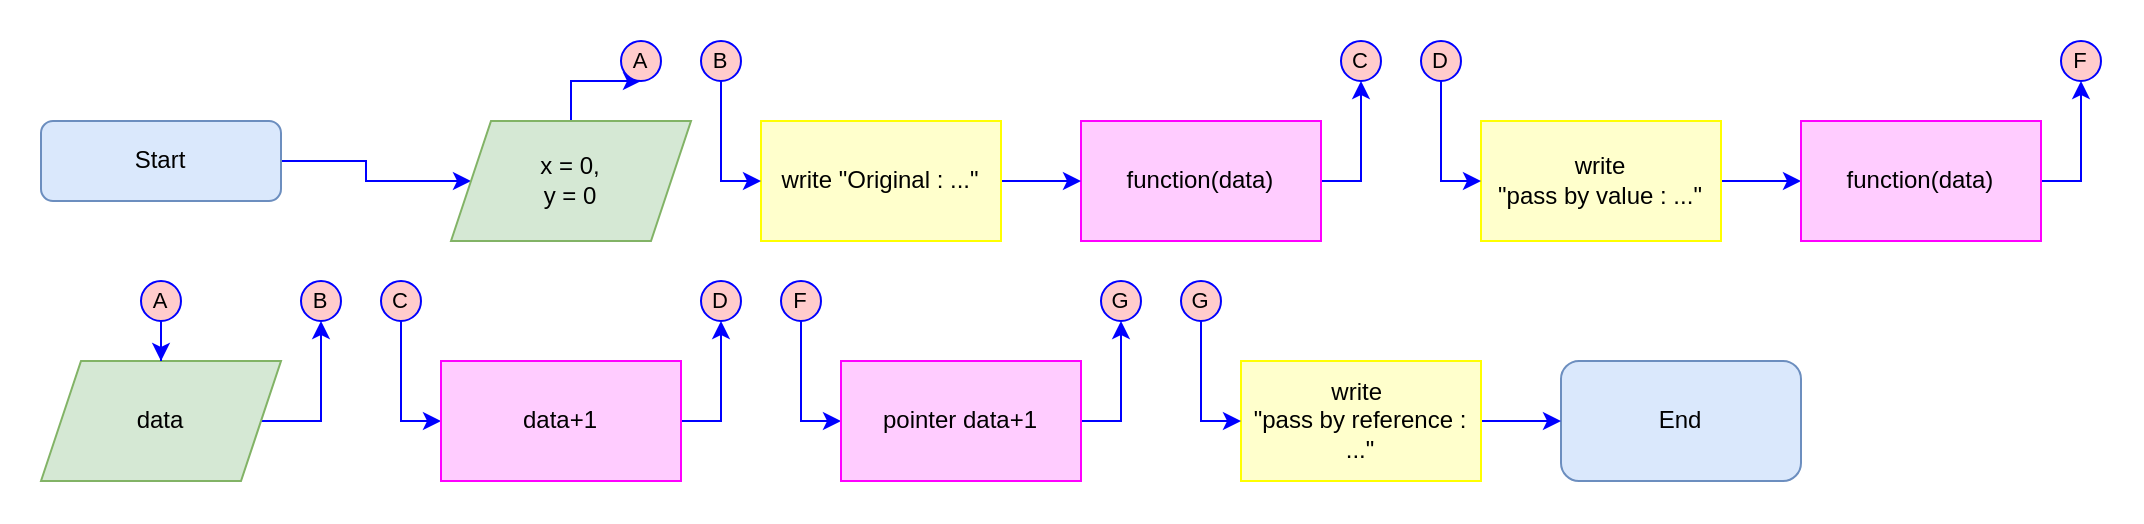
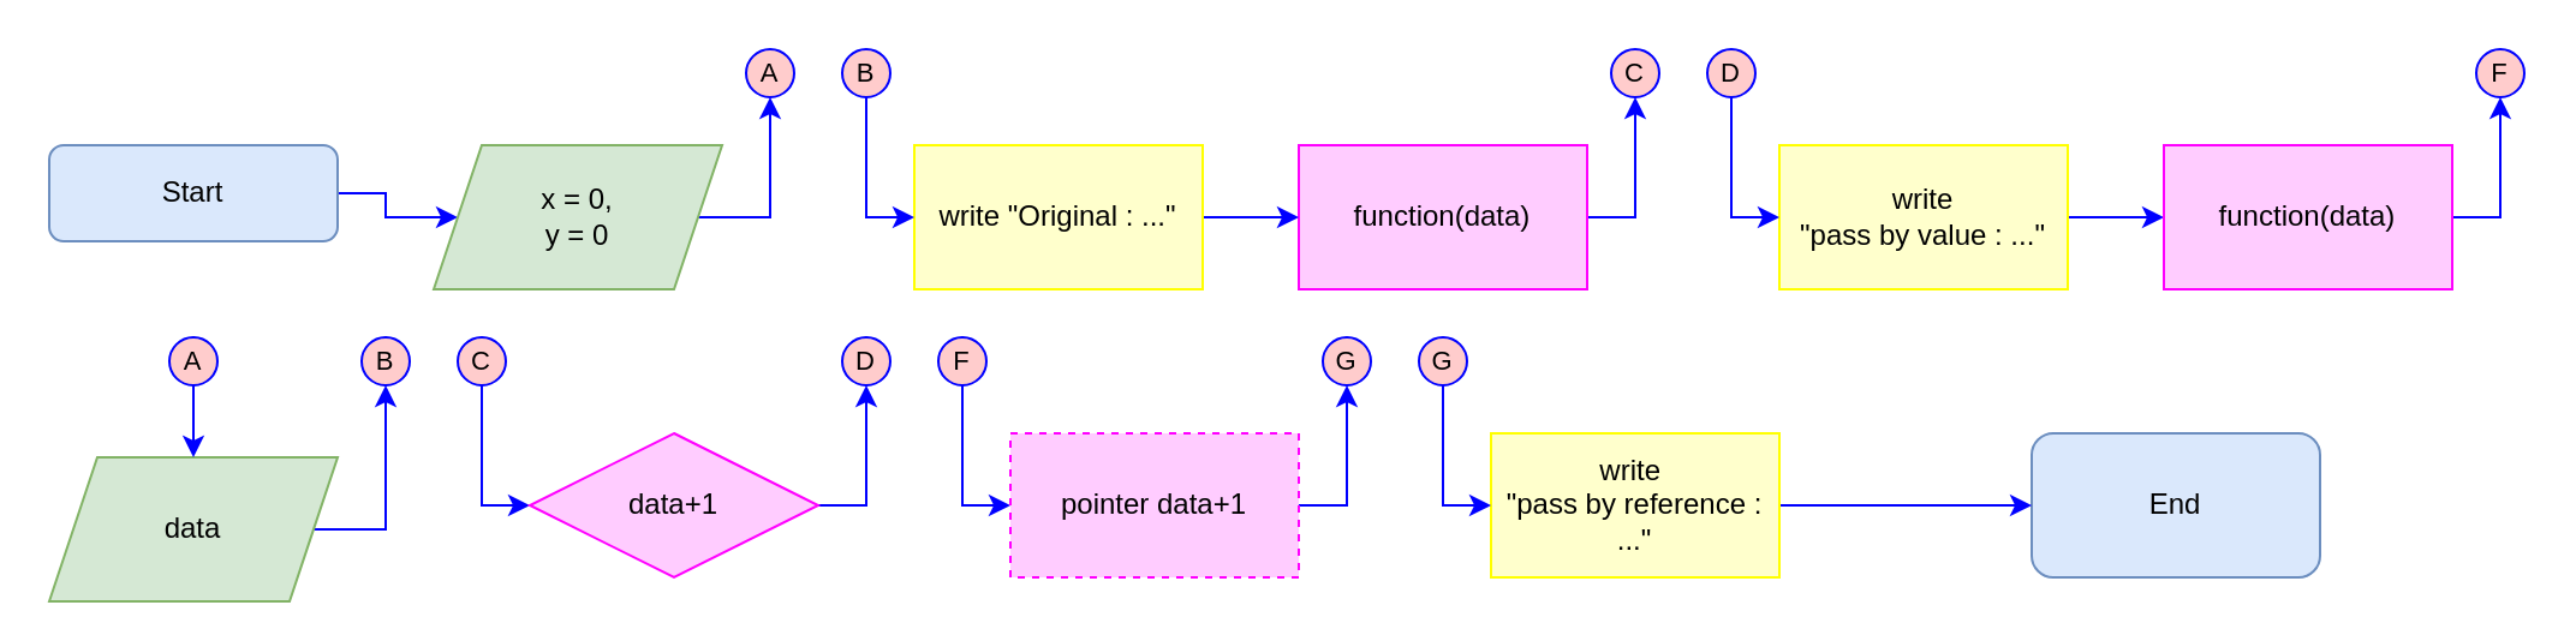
  <mxCell id="0" />
  <mxCell id="1" parent="0" />
  <mxCell id="2" style="edgeStyle=orthogonalEdgeStyle;shape=connector;rounded=0;orthogonalLoop=1;jettySize=auto;html=1;labelBackgroundColor=default;strokeColor=#0000FF;fontFamily=Helvetica;fontSize=10;fontColor=#0000FF;endArrow=classic;" parent="1" source="3" target="5" edge="1"><mxGeometry relative="1" as="geometry" /></mxCell>
  <mxCell id="3" value="Start" style="rounded=1;whiteSpace=wrap;html=1;fillColor=#dae8fc;strokeColor=#6c8ebf;" parent="1" vertex="1"><mxGeometry x="20" y="60" width="120" height="40" as="geometry" /></mxCell>
  <mxCell id="4" style="edgeStyle=orthogonalEdgeStyle;shape=connector;rounded=0;orthogonalLoop=1;jettySize=auto;html=1;labelBackgroundColor=default;strokeColor=#0000FF;fontFamily=Helvetica;fontSize=10;fontColor=#0000FF;endArrow=classic;" parent="1" source="5" target="15" edge="1"><mxGeometry relative="1" as="geometry" /></mxCell>
- <mxCell id="5" value="x = 0,&lt;br&gt;y = 0" style="shape=parallelogram;perimeter=parallelogramPerimeter;whiteSpace=wrap;html=1;fixedSize=1;fillColor=#d5e8d4;strokeColor=#82b366;" parent="1" vertex="1"><mxGeometry x="225" y="60" width="120" height="60" as="geometry" /></mxCell>
- <mxCell id="6" value="End" style="rounded=1;whiteSpace=wrap;html=1;fillColor=#dae8fc;strokeColor=#6c8ebf;" parent="1" vertex="1"><mxGeometry x="780" y="180" width="120" height="60" as="geometry" /></mxCell>
+ <mxCell id="5" value="x = 0,&lt;br&gt;y = 0" style="shape=parallelogram;perimeter=parallelogramPerimeter;whiteSpace=wrap;html=1;fixedSize=1;fillColor=#d5e8d4;strokeColor=#82b366;" parent="1" vertex="1"><mxGeometry x="180" y="60" width="120" height="60" as="geometry" /></mxCell>
+ <mxCell id="6" value="End" style="rounded=1;whiteSpace=wrap;html=1;fillColor=#dae8fc;strokeColor=#6c8ebf;" parent="1" vertex="1"><mxGeometry x="845" y="180" width="120" height="60" as="geometry" /></mxCell>
  <mxCell id="7" style="edgeStyle=orthogonalEdgeStyle;shape=connector;rounded=0;orthogonalLoop=1;jettySize=auto;html=1;labelBackgroundColor=default;strokeColor=#0000FF;fontFamily=Helvetica;fontSize=10;fontColor=#0000FF;endArrow=classic;" edge="1" parent="1" source="8" target="16"><mxGeometry relative="1" as="geometry" /></mxCell>
  <mxCell id="8" value="function(data)" style="rounded=0;whiteSpace=wrap;html=1;fillColor=#FFCCFF;strokeColor=#FF00FF;" parent="1" vertex="1"><mxGeometry x="540" y="60" width="120" height="60" as="geometry" /></mxCell>
  <mxCell id="9" style="edgeStyle=orthogonalEdgeStyle;shape=connector;rounded=0;orthogonalLoop=1;jettySize=auto;html=1;labelBackgroundColor=default;strokeColor=#0000FF;fontFamily=Helvetica;fontSize=10;fontColor=#0000FF;endArrow=classic;" edge="1" parent="1" source="10" target="23"><mxGeometry relative="1" as="geometry" /></mxCell>
- <mxCell id="10" value="data" style="shape=parallelogram;perimeter=parallelogramPerimeter;whiteSpace=wrap;html=1;fixedSize=1;fillColor=#d5e8d4;strokeColor=#82b366;" parent="1" vertex="1"><mxGeometry x="20" y="180" width="120" height="60" as="geometry" /></mxCell>
+ <mxCell id="10" value="data" style="shape=parallelogram;perimeter=parallelogramPerimeter;whiteSpace=wrap;html=1;fixedSize=1;fillColor=#d5e8d4;strokeColor=#82b366;" parent="1" vertex="1"><mxGeometry x="20" y="190" width="120" height="60" as="geometry" /></mxCell>
  <mxCell id="11" style="edgeStyle=orthogonalEdgeStyle;shape=connector;rounded=0;orthogonalLoop=1;jettySize=auto;html=1;labelBackgroundColor=default;strokeColor=#0000FF;fontFamily=Helvetica;fontSize=10;fontColor=#0000FF;endArrow=classic;" parent="1" source="12" target="10" edge="1"><mxGeometry relative="1" as="geometry" /></mxCell>
  <mxCell id="12" value="A" style="ellipse;whiteSpace=wrap;html=1;aspect=fixed;fillColor=#FFCCCC;strokeColor=#0000FF;labelBackgroundColor=none;endArrow=classic;fontSize=11;rounded=0;" parent="1" vertex="1"><mxGeometry x="70" y="140" width="20" height="20" as="geometry" /></mxCell>
  <mxCell id="13" style="edgeStyle=orthogonalEdgeStyle;shape=connector;rounded=0;orthogonalLoop=1;jettySize=auto;html=1;labelBackgroundColor=default;strokeColor=#0000FF;fontFamily=Helvetica;fontSize=10;fontColor=#0000FF;endArrow=classic;" parent="1" source="14" target="18" edge="1"><mxGeometry relative="1" as="geometry"><Array as="points"><mxPoint x="200" y="210" /></Array></mxGeometry></mxCell>
  <mxCell id="14" value="C" style="ellipse;whiteSpace=wrap;html=1;aspect=fixed;fillColor=#FFCCCC;strokeColor=#0000FF;labelBackgroundColor=none;endArrow=classic;fontSize=11;rounded=0;" parent="1" vertex="1"><mxGeometry x="190" y="140" width="20" height="20" as="geometry" /></mxCell>
  <mxCell id="15" value="A" style="ellipse;whiteSpace=wrap;html=1;aspect=fixed;fillColor=#FFCCCC;strokeColor=#0000FF;labelBackgroundColor=none;endArrow=classic;fontSize=11;rounded=0;" parent="1" vertex="1"><mxGeometry x="310" width="20" height="20" as="geometry" y="20" /></mxCell>
  <mxCell id="16" value="C" style="ellipse;whiteSpace=wrap;html=1;aspect=fixed;fillColor=#FFCCCC;strokeColor=#0000FF;labelBackgroundColor=none;endArrow=classic;fontSize=11;rounded=0;" parent="1" vertex="1"><mxGeometry x="670" width="20" height="20" as="geometry" y="20" /></mxCell>
  <mxCell id="17" style="edgeStyle=orthogonalEdgeStyle;shape=connector;rounded=0;orthogonalLoop=1;jettySize=auto;html=1;labelBackgroundColor=default;strokeColor=#0000FF;fontFamily=Helvetica;fontSize=10;fontColor=#0000FF;endArrow=classic;" edge="1" parent="1" source="18" target="26"><mxGeometry relative="1" as="geometry" /></mxCell>
- <mxCell id="18" value="data+1" style="rounded=0;whiteSpace=wrap;html=1;fillColor=#FFCCFF;strokeColor=#FF00FF;" parent="1" vertex="1"><mxGeometry x="220" y="180" width="120" height="60" as="geometry" /></mxCell>
+ <mxCell id="18" value="data+1" style="rhombus;whiteSpace=wrap;html=1;fillColor=#FFCCFF;strokeColor=#FF00FF;" parent="1" vertex="1"><mxGeometry x="220" y="180" width="120" height="60" as="geometry" /></mxCell>
  <mxCell id="19" style="edgeStyle=orthogonalEdgeStyle;shape=connector;rounded=0;orthogonalLoop=1;jettySize=auto;html=1;labelBackgroundColor=default;strokeColor=#0000FF;fontFamily=Helvetica;fontSize=10;fontColor=#0000FF;endArrow=classic;" edge="1" parent="1" source="20" target="30"><mxGeometry relative="1" as="geometry" /></mxCell>
  <mxCell id="20" value="write &lt;br&gt;&quot;pass by value : ...&quot;" style="rounded=0;whiteSpace=wrap;html=1;fillColor=#FFFFCC;strokeColor=#FFFF00;" parent="1" vertex="1"><mxGeometry x="740" y="60" width="120" height="60" as="geometry" /></mxCell>
  <mxCell id="21" style="edgeStyle=orthogonalEdgeStyle;shape=connector;rounded=0;orthogonalLoop=1;jettySize=auto;html=1;labelBackgroundColor=default;strokeColor=#0000FF;fontFamily=Helvetica;fontSize=10;fontColor=#0000FF;endArrow=classic;" edge="1" parent="1" source="22" target="8"><mxGeometry relative="1" as="geometry" /></mxCell>
  <mxCell id="22" value="write &quot;Original : ...&quot;" style="rounded=0;whiteSpace=wrap;html=1;fillColor=#FFFFCC;strokeColor=#FFFF00;" vertex="1" parent="1"><mxGeometry x="380" y="60" width="120" height="60" as="geometry" /></mxCell>
  <mxCell id="23" value="B" style="ellipse;whiteSpace=wrap;html=1;aspect=fixed;fillColor=#FFCCCC;strokeColor=#0000FF;labelBackgroundColor=none;endArrow=classic;fontSize=11;rounded=0;" vertex="1" parent="1"><mxGeometry x="150" y="140" width="20" height="20" as="geometry" /></mxCell>
  <mxCell id="24" style="edgeStyle=orthogonalEdgeStyle;shape=connector;rounded=0;orthogonalLoop=1;jettySize=auto;html=1;labelBackgroundColor=default;strokeColor=#0000FF;fontFamily=Helvetica;fontSize=10;fontColor=#0000FF;endArrow=classic;" edge="1" parent="1" source="25" target="22"><mxGeometry relative="1" as="geometry"><Array as="points"><mxPoint x="360" y="90" /></Array></mxGeometry></mxCell>
  <mxCell id="25" value="B" style="ellipse;whiteSpace=wrap;html=1;aspect=fixed;fillColor=#FFCCCC;strokeColor=#0000FF;labelBackgroundColor=none;endArrow=classic;fontSize=11;rounded=0;" vertex="1" parent="1"><mxGeometry x="350" width="20" height="20" as="geometry" y="20" /></mxCell>
  <mxCell id="26" value="D" style="ellipse;whiteSpace=wrap;html=1;aspect=fixed;fillColor=#FFCCCC;strokeColor=#0000FF;labelBackgroundColor=none;endArrow=classic;fontSize=11;rounded=0;" vertex="1" parent="1"><mxGeometry x="350" y="140" width="20" height="20" as="geometry" /></mxCell>
  <mxCell id="27" style="edgeStyle=orthogonalEdgeStyle;shape=connector;rounded=0;orthogonalLoop=1;jettySize=auto;html=1;labelBackgroundColor=default;strokeColor=#0000FF;fontFamily=Helvetica;fontSize=10;fontColor=#0000FF;endArrow=classic;" edge="1" parent="1" source="28" target="20"><mxGeometry relative="1" as="geometry"><Array as="points"><mxPoint x="720" y="90" /></Array></mxGeometry></mxCell>
  <mxCell id="28" value="D" style="ellipse;whiteSpace=wrap;html=1;aspect=fixed;fillColor=#FFCCCC;strokeColor=#0000FF;labelBackgroundColor=none;endArrow=classic;fontSize=11;rounded=0;" vertex="1" parent="1"><mxGeometry x="710" width="20" height="20" as="geometry" y="20" /></mxCell>
  <mxCell id="29" style="edgeStyle=orthogonalEdgeStyle;shape=connector;rounded=0;orthogonalLoop=1;jettySize=auto;html=1;labelBackgroundColor=default;strokeColor=#0000FF;fontFamily=Helvetica;fontSize=10;fontColor=#0000FF;endArrow=classic;" edge="1" parent="1" source="30" target="31"><mxGeometry relative="1" as="geometry" /></mxCell>
  <mxCell id="30" value="function(data)" style="rounded=0;whiteSpace=wrap;html=1;fillColor=#FFCCFF;strokeColor=#FF00FF;" vertex="1" parent="1"><mxGeometry x="900" y="60" width="120" height="60" as="geometry" /></mxCell>
  <mxCell id="31" value="F" style="ellipse;whiteSpace=wrap;html=1;aspect=fixed;fillColor=#FFCCCC;strokeColor=#0000FF;labelBackgroundColor=none;endArrow=classic;fontSize=11;rounded=0;" vertex="1" parent="1"><mxGeometry x="1030" width="20" height="20" as="geometry" y="20" /></mxCell>
  <mxCell id="32" style="edgeStyle=orthogonalEdgeStyle;shape=connector;rounded=0;orthogonalLoop=1;jettySize=auto;html=1;labelBackgroundColor=default;strokeColor=#0000FF;fontFamily=Helvetica;fontSize=10;fontColor=#0000FF;endArrow=classic;" edge="1" source="33" target="35" parent="1"><mxGeometry relative="1" as="geometry"><Array as="points"><mxPoint x="400" y="210" /></Array></mxGeometry></mxCell>
  <mxCell id="33" value="F" style="ellipse;whiteSpace=wrap;html=1;aspect=fixed;fillColor=#FFCCCC;strokeColor=#0000FF;labelBackgroundColor=none;endArrow=classic;fontSize=11;rounded=0;" vertex="1" parent="1"><mxGeometry x="390" y="140" width="20" height="20" as="geometry" /></mxCell>
  <mxCell id="34" style="edgeStyle=orthogonalEdgeStyle;shape=connector;rounded=0;orthogonalLoop=1;jettySize=auto;html=1;labelBackgroundColor=default;strokeColor=#0000FF;fontFamily=Helvetica;fontSize=10;fontColor=#0000FF;endArrow=classic;" edge="1" source="35" target="36" parent="1"><mxGeometry relative="1" as="geometry" /></mxCell>
- <mxCell id="35" value="pointer data+1" style="rounded=0;whiteSpace=wrap;html=1;fillColor=#FFCCFF;strokeColor=#FF00FF;" vertex="1" parent="1"><mxGeometry x="420" y="180" width="120" height="60" as="geometry" /></mxCell>
+ <mxCell id="35" value="pointer data+1" style="rounded=0;whiteSpace=wrap;html=1;fillColor=#FFCCFF;strokeColor=#FF00FF;dashed=1;" vertex="1" parent="1"><mxGeometry x="420" y="180" width="120" height="60" as="geometry" /></mxCell>
  <mxCell id="36" value="G" style="ellipse;whiteSpace=wrap;html=1;aspect=fixed;fillColor=#FFCCCC;strokeColor=#0000FF;labelBackgroundColor=none;endArrow=classic;fontSize=11;rounded=0;" vertex="1" parent="1"><mxGeometry x="550" y="140" width="20" height="20" as="geometry" /></mxCell>
  <mxCell id="37" style="edgeStyle=orthogonalEdgeStyle;shape=connector;rounded=0;orthogonalLoop=1;jettySize=auto;html=1;labelBackgroundColor=default;strokeColor=#0000FF;fontFamily=Helvetica;fontSize=10;fontColor=#0000FF;endArrow=classic;" edge="1" parent="1" source="38" target="6"><mxGeometry relative="1" as="geometry" /></mxCell>
  <mxCell id="38" value="write&amp;nbsp;&lt;br&gt;&quot;pass by reference : ...&quot;" style="rounded=0;whiteSpace=wrap;html=1;fillColor=#FFFFCC;strokeColor=#FFFF00;" vertex="1" parent="1"><mxGeometry x="620" y="180" width="120" height="60" as="geometry" /></mxCell>
  <mxCell id="39" style="edgeStyle=orthogonalEdgeStyle;shape=connector;rounded=0;orthogonalLoop=1;jettySize=auto;html=1;labelBackgroundColor=default;strokeColor=#0000FF;fontFamily=Helvetica;fontSize=10;fontColor=#0000FF;endArrow=classic;" edge="1" source="40" target="38" parent="1"><mxGeometry relative="1" as="geometry"><Array as="points"><mxPoint x="600" y="210" /></Array></mxGeometry></mxCell>
  <mxCell id="40" value="G" style="ellipse;whiteSpace=wrap;html=1;aspect=fixed;fillColor=#FFCCCC;strokeColor=#0000FF;labelBackgroundColor=none;endArrow=classic;fontSize=11;rounded=0;" vertex="1" parent="1"><mxGeometry x="590" y="140" width="20" height="20" as="geometry" /></mxCell>
